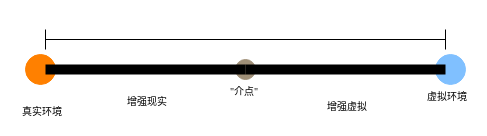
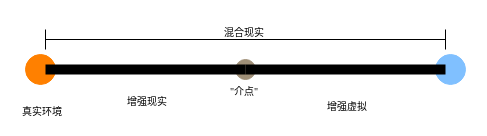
  <mxCell id="0" />
  <mxCell id="1" parent="0" />
  <mxCell id="2" value="" style="ellipse;whiteSpace=wrap;fillColor=#FF8000;strokeColor=#FF8000;" parent="1" vertex="1"><mxGeometry x="25" y="54" width="30" height="30" as="geometry" /></mxCell>
  <mxCell id="3" value="增强现实" style="text;strokeColor=none;fillColor=none;fontSize=10;fontFamily=黑体;" parent="1" vertex="1"><mxGeometry x="125" y="89" width="60" height="15" as="geometry" /></mxCell>
  <mxCell id="4" value="" style="ellipse;whiteSpace=wrap;fillColor=#A09078;strokeColor=#A09078;" parent="1" vertex="1"><mxGeometry x="235" y="59" width="20" height="20" as="geometry" /></mxCell>
  <mxCell id="5" value="增强虚拟" style="text;strokeColor=none;fillColor=none;fontSize=10;fontFamily=黑体;" parent="1" vertex="1"><mxGeometry x="325" y="94" width="64" height="20" as="geometry" /></mxCell>
  <mxCell id="6" value="" style="ellipse;whiteSpace=wrap;fillColor=#80C0FF;strokeColor=#80C0FF;aspect=fixed;" parent="1" vertex="1"><mxGeometry x="435" y="54" width="30" height="30" as="geometry" /></mxCell>
+ <mxCell id="7" value="混合现实" style="text;strokeColor=none;fillColor=none;fontSize=10;fontFamily=黑体;" parent="1" vertex="1"><mxGeometry x="222" y="20" width="100" height="19" as="geometry" /></mxCell>
  <mxCell id="8" value="" style="line;strokeColor=#808080;strokeWidth=2;" parent="1" source="12" target="6" edge="1"><mxGeometry relative="1" as="geometry" /></mxCell>
  <mxCell id="9" value="" style="line;strokeColor=#808080;strokeWidth=2;" parent="1" source="2" target="10" edge="1"><mxGeometry relative="1" as="geometry"><mxPoint x="65" y="69" as="sourcePoint" /><mxPoint x="425" y="69" as="targetPoint" /></mxGeometry></mxCell>
  <mxCell id="10" value="" style="verticalLabelPosition=bottom;verticalAlign=top;html=1;shape=mxgraph.basic.rect;fillColor2=none;strokeWidth=1;size=20;indent=5;strokeColor=none;gradientColor=light-dark(#a09078, #ededed);gradientDirection=east;fillColor=light-dark(#ff8000, #ededed);" parent="1" vertex="1"><mxGeometry x="45" y="64" width="200" height="10" as="geometry" /></mxCell>
  <mxCell id="11" value="" style="line;strokeColor=#808080;strokeWidth=2;" parent="1" source="10" target="12" edge="1"><mxGeometry relative="1" as="geometry"><mxPoint x="245" y="69" as="sourcePoint" /><mxPoint x="425" y="69" as="targetPoint" /></mxGeometry></mxCell>
  <mxCell id="12" value="" style="verticalLabelPosition=bottom;verticalAlign=top;html=1;shape=mxgraph.basic.rect;fillColor2=none;strokeWidth=1;size=20;indent=5;strokeColor=none;fillColor=light-dark(#a19077, #ededed);gradientColor=light-dark(#80c0ff, #ededed);gradientDirection=east;" parent="1" vertex="1"><mxGeometry x="245" y="64" width="200" height="10" as="geometry" /></mxCell>
  <mxCell id="13" value="" style="endArrow=none;html=1;rounded=0;" parent="1" edge="1"><mxGeometry width="50" height="50" relative="1" as="geometry"><mxPoint x="45" y="39" as="sourcePoint" /><mxPoint x="445" y="39" as="targetPoint" /></mxGeometry></mxCell>
  <mxCell id="14" value="" style="endArrow=none;html=1;rounded=0;" parent="1" edge="1"><mxGeometry width="50" height="50" relative="1" as="geometry"><mxPoint x="45" y="49" as="sourcePoint" /><mxPoint x="45" y="29" as="targetPoint" /></mxGeometry></mxCell>
  <mxCell id="15" value="" style="endArrow=none;html=1;rounded=0;" parent="1" edge="1"><mxGeometry width="50" height="50" relative="1" as="geometry"><mxPoint x="445" y="49" as="sourcePoint" /><mxPoint x="445" y="29" as="targetPoint" /></mxGeometry></mxCell>
  <mxCell id="16" value="&quot;介点&quot;" style="text;strokeColor=none;fillColor=none;fontSize=10;fontFamily=黑体;" parent="1" vertex="1"><mxGeometry x="228" y="79" width="40" height="15" as="geometry" /></mxCell>
  <mxCell id="17" value="真实环境" style="text;strokeColor=none;fillColor=none;fontSize=10;fontFamily=黑体;" parent="1" vertex="1"><mxGeometry x="20" y="99" width="30" height="15" as="geometry" /></mxCell>
- <mxCell id="18" value="虚拟环境" style="text;strokeColor=none;fillColor=none;fontSize=10;fontFamily=黑体;" parent="1" vertex="1"><mxGeometry x="425" y="84" width="30" height="15" as="geometry" /></mxCell>
  <mxCell id="19" style="edgeStyle=orthogonalEdgeStyle;rounded=0;orthogonalLoop=1;jettySize=auto;html=1;exitX=0.5;exitY=1;exitDx=0;exitDy=0;" edge="1" parent="1" source="3" target="3"><mxGeometry relative="1" as="geometry" /></mxCell>
